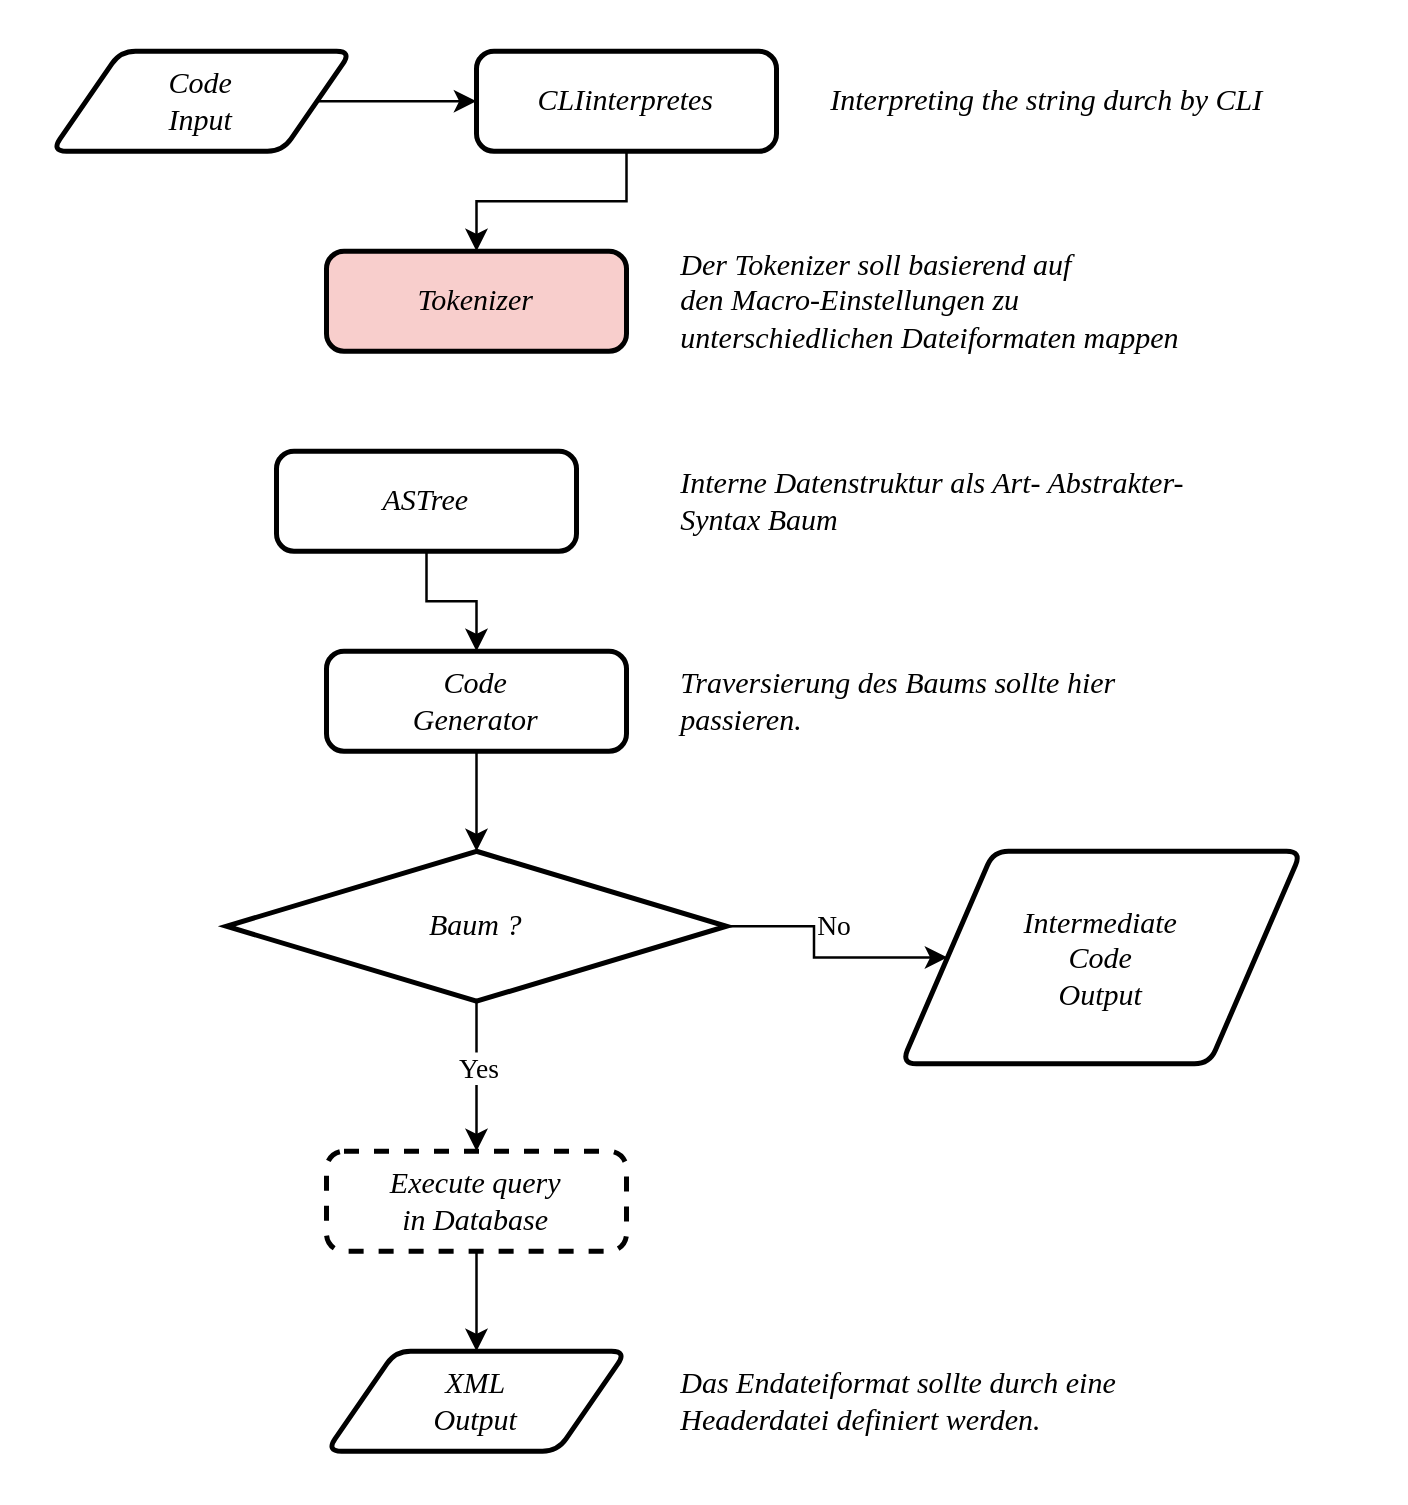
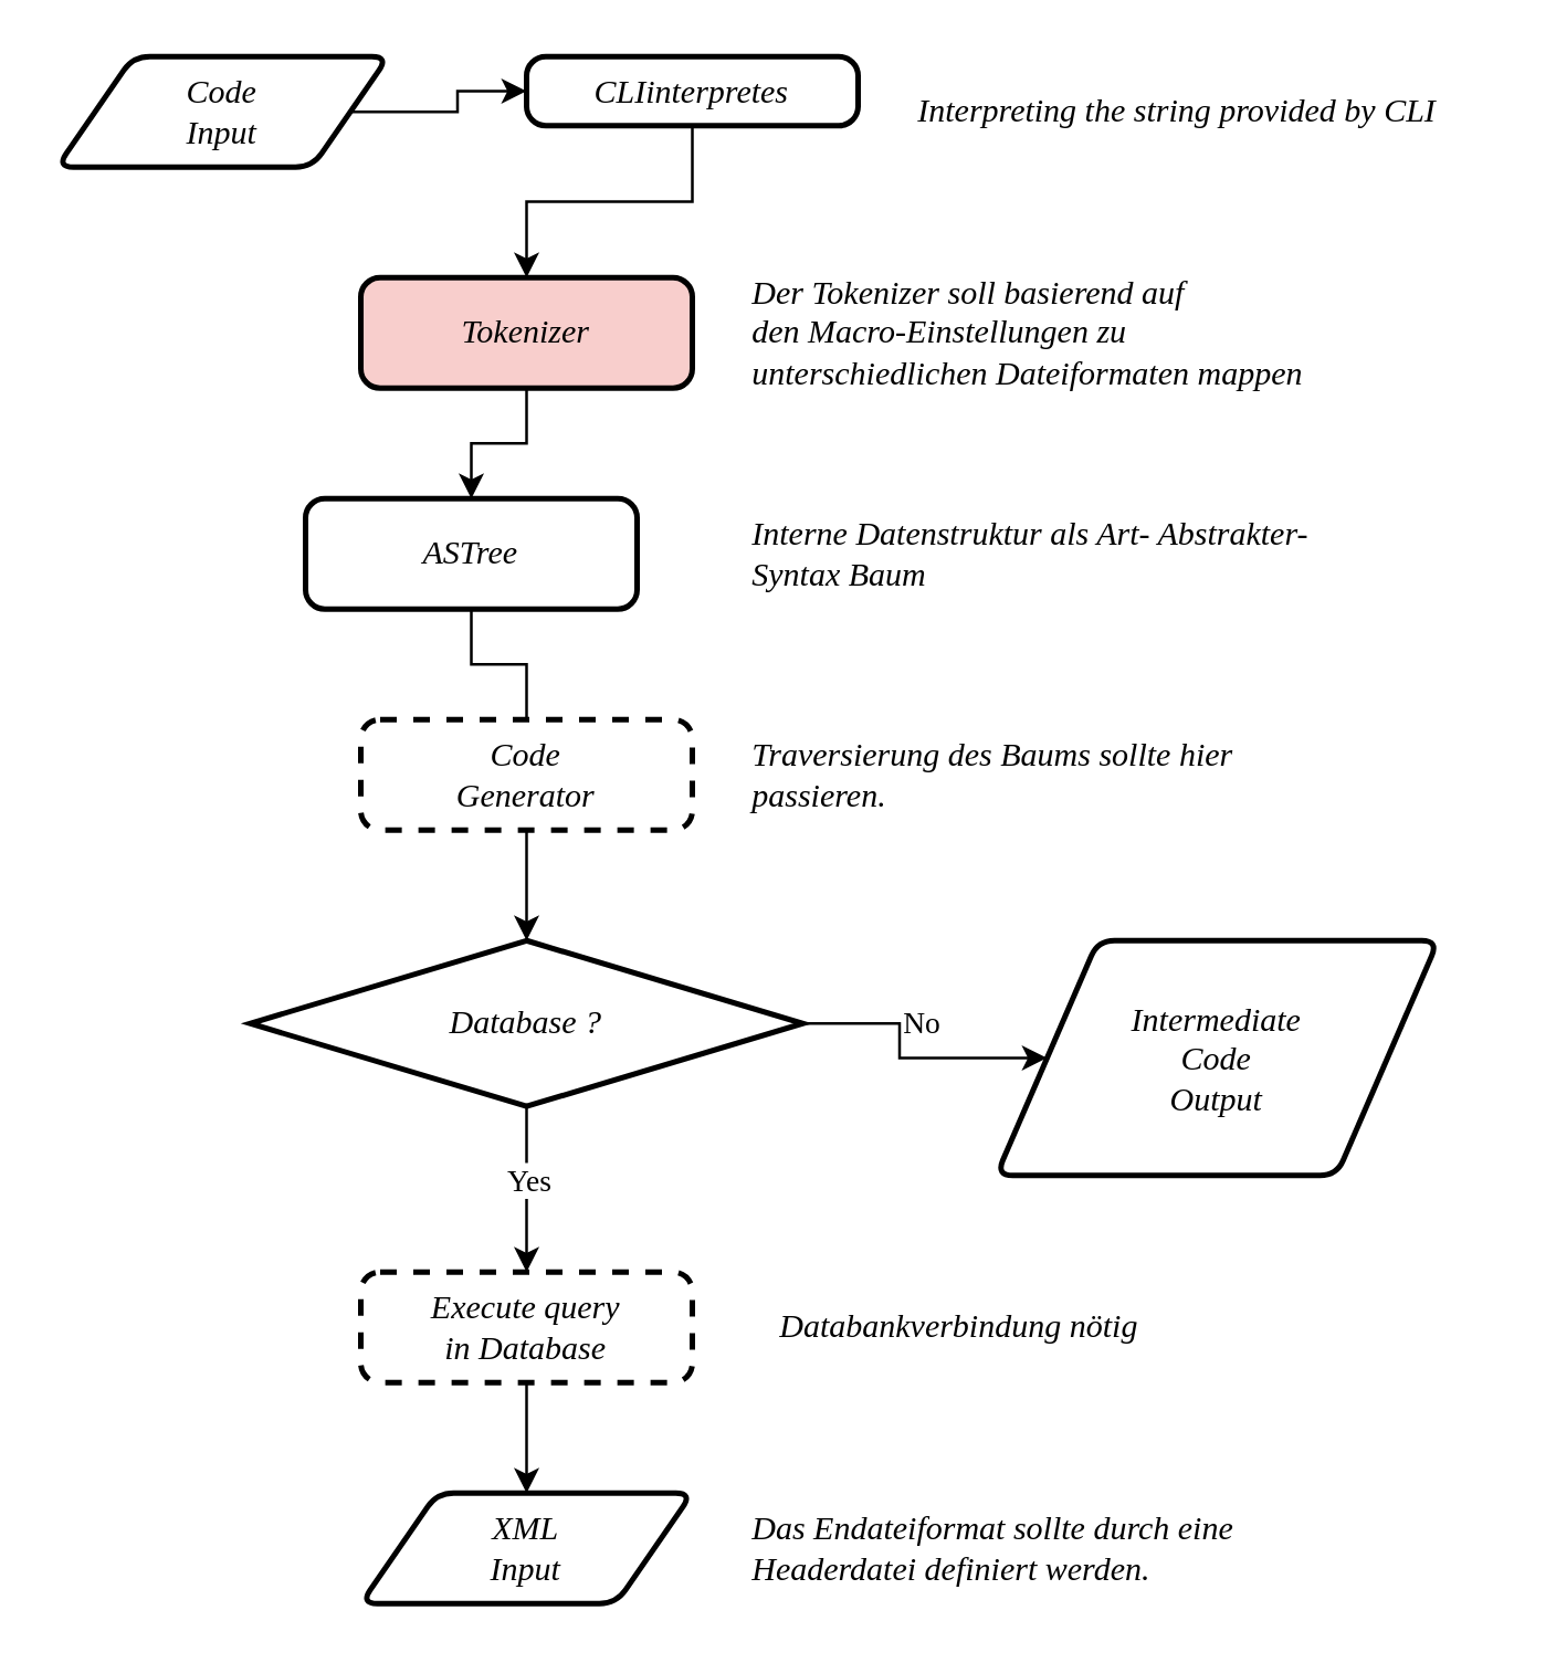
  <mxCell id="0" />
  <mxCell id="1" parent="0" />
  <mxCell id="2" style="edgeStyle=orthogonalEdgeStyle;rounded=0;orthogonalLoop=1;jettySize=auto;html=1;entryX=0;entryY=0.5;entryDx=0;entryDy=0;" edge="1" parent="1" source="3" target="25"><mxGeometry relative="1" as="geometry" /></mxCell>
  <mxCell id="3" value="&lt;font face=&quot;Times New Roman&quot;&gt;&lt;i&gt;Code&lt;br&gt;Input&lt;/i&gt;&lt;/font&gt;" style="shape=parallelogram;html=1;strokeWidth=2;perimeter=parallelogramPerimeter;whiteSpace=wrap;rounded=1;arcSize=12;size=0.23;" vertex="1" parent="1"><mxGeometry x="20" y="20" width="120" height="40" as="geometry" /></mxCell>
+ <mxCell id="4" style="edgeStyle=orthogonalEdgeStyle;rounded=0;orthogonalLoop=1;jettySize=auto;html=1;" edge="1" parent="1" source="5" target="7"><mxGeometry relative="1" as="geometry" /></mxCell>
  <mxCell id="5" value="&lt;i&gt;&lt;font face=&quot;Times New Roman&quot;&gt;Tokenizer&lt;/font&gt;&lt;/i&gt;" style="rounded=1;whiteSpace=wrap;html=1;absoluteArcSize=1;arcSize=14;strokeWidth=2;fillColor=#f8cecc;" vertex="1" parent="1"><mxGeometry x="130" y="100" width="120" height="40" as="geometry" /></mxCell>
- <mxCell id="6" style="edgeStyle=orthogonalEdgeStyle;rounded=0;orthogonalLoop=1;jettySize=auto;html=1;entryX=0.5;entryY=0;entryDx=0;entryDy=0;" edge="1" parent="1" source="7" target="8"><mxGeometry relative="1" as="geometry" /></mxCell>
+ <mxCell id="6" style="edgeStyle=orthogonalEdgeStyle;rounded=0;orthogonalLoop=1;jettySize=auto;html=1;entryX=0.5;entryY=0;entryDx=0;entryDy=0;endArrow=none;" edge="1" parent="1" source="7" target="8"><mxGeometry relative="1" as="geometry" /></mxCell>
  <mxCell id="7" value="&lt;i&gt;&lt;font face=&quot;Times New Roman&quot;&gt;ASTree&lt;/font&gt;&lt;/i&gt;" style="rounded=1;whiteSpace=wrap;html=1;absoluteArcSize=1;arcSize=14;strokeWidth=2;" vertex="1" parent="1"><mxGeometry x="110" y="180" width="120" height="40" as="geometry" /></mxCell>
- <mxCell id="8" value="&lt;i&gt;&lt;font face=&quot;Times New Roman&quot;&gt;Code&lt;br&gt;Generator&lt;/font&gt;&lt;/i&gt;" style="rounded=1;whiteSpace=wrap;html=1;absoluteArcSize=1;arcSize=14;strokeWidth=2;" vertex="1" parent="1"><mxGeometry x="130" y="260" width="120" height="40" as="geometry" /></mxCell>
+ <mxCell id="8" value="&lt;i&gt;&lt;font face=&quot;Times New Roman&quot;&gt;Code&lt;br&gt;Generator&lt;/font&gt;&lt;/i&gt;" style="rounded=1;whiteSpace=wrap;html=1;absoluteArcSize=1;arcSize=14;strokeWidth=2;dashed=1;" vertex="1" parent="1"><mxGeometry x="130" y="260" width="120" height="40" as="geometry" /></mxCell>
  <mxCell id="9" style="edgeStyle=orthogonalEdgeStyle;rounded=0;orthogonalLoop=1;jettySize=auto;html=1;entryX=0.5;entryY=0;entryDx=0;entryDy=0;" edge="1" parent="1" source="12" target="15"><mxGeometry relative="1" as="geometry" /></mxCell>
  <mxCell id="10" style="edgeStyle=orthogonalEdgeStyle;rounded=0;orthogonalLoop=1;jettySize=auto;html=1;entryX=0;entryY=0.5;entryDx=0;entryDy=0;" edge="1" parent="1" source="12" target="16"><mxGeometry relative="1" as="geometry" /></mxCell>
  <mxCell id="11" value="&lt;font face=&quot;Times New Roman&quot;&gt;No&lt;/font&gt;" style="edgeLabel;html=1;align=center;verticalAlign=middle;resizable=0;points=[];" vertex="1" connectable="0" parent="10"><mxGeometry x="-0.282" y="-1" relative="1" as="geometry"><mxPoint x="8" y="-2" as="offset" /></mxGeometry></mxCell>
- <mxCell id="12" value="&lt;i&gt;&lt;font face=&quot;Times New Roman&quot;&gt;Baum ?&lt;/font&gt;&lt;/i&gt;" style="strokeWidth=2;html=1;shape=mxgraph.flowchart.decision;whiteSpace=wrap;" vertex="1" parent="1"><mxGeometry x="90" y="340" width="200" height="60" as="geometry" /></mxCell>
+ <mxCell id="12" value="&lt;i&gt;&lt;font face=&quot;Times New Roman&quot;&gt;Database ?&lt;/font&gt;&lt;/i&gt;" style="strokeWidth=2;html=1;shape=mxgraph.flowchart.decision;whiteSpace=wrap;" vertex="1" parent="1"><mxGeometry x="90" y="340" width="200" height="60" as="geometry" /></mxCell>
  <mxCell id="13" style="edgeStyle=orthogonalEdgeStyle;rounded=0;orthogonalLoop=1;jettySize=auto;html=1;entryX=0.5;entryY=0;entryDx=0;entryDy=0;entryPerimeter=0;" edge="1" parent="1" source="8" target="12"><mxGeometry relative="1" as="geometry" /></mxCell>
  <mxCell id="14" style="edgeStyle=orthogonalEdgeStyle;rounded=0;orthogonalLoop=1;jettySize=auto;html=1;" edge="1" parent="1" source="15" target="17"><mxGeometry relative="1" as="geometry" /></mxCell>
  <mxCell id="15" value="&lt;font face=&quot;Times New Roman&quot;&gt;&lt;i&gt;Execute query&lt;br&gt;in Database&lt;/i&gt;&lt;/font&gt;" style="rounded=1;whiteSpace=wrap;html=1;absoluteArcSize=1;arcSize=14;strokeWidth=2;dashed=1;" vertex="1" parent="1"><mxGeometry x="130" y="460" width="120" height="40" as="geometry" /></mxCell>
  <mxCell id="16" value="&lt;div style=&quot;&quot;&gt;&lt;i style=&quot;font-family: &amp;quot;Times New Roman&amp;quot;; background-color: transparent; color: light-dark(rgb(0, 0, 0), rgb(255, 255, 255));&quot;&gt;Intermediate&lt;/i&gt;&lt;/div&gt;&lt;font face=&quot;Times New Roman&quot;&gt;&lt;div style=&quot;&quot;&gt;&lt;i style=&quot;background-color: transparent; color: light-dark(rgb(0, 0, 0), rgb(255, 255, 255));&quot;&gt;Code&lt;/i&gt;&lt;/div&gt;&lt;i&gt;&lt;div style=&quot;&quot;&gt;&lt;i style=&quot;background-color: transparent; color: light-dark(rgb(0, 0, 0), rgb(255, 255, 255));&quot;&gt;Output&lt;/i&gt;&lt;/div&gt;&lt;/i&gt;&lt;/font&gt;" style="shape=parallelogram;html=1;strokeWidth=2;perimeter=parallelogramPerimeter;whiteSpace=wrap;rounded=1;arcSize=12;size=0.23;align=center;" vertex="1" parent="1"><mxGeometry x="360" y="340" width="160" height="85" as="geometry" /></mxCell>
- <mxCell id="17" value="&lt;font face=&quot;Times New Roman&quot;&gt;&lt;i&gt;XML&lt;br&gt;Output&lt;br&gt;&lt;/i&gt;&lt;/font&gt;" style="shape=parallelogram;html=1;strokeWidth=2;perimeter=parallelogramPerimeter;whiteSpace=wrap;rounded=1;arcSize=12;size=0.23;" vertex="1" parent="1"><mxGeometry x="130" y="540" width="120" height="40" as="geometry" /></mxCell>
+ <mxCell id="17" value="&lt;font face=&quot;Times New Roman&quot;&gt;&lt;i&gt;XML&lt;br&gt;Input&lt;br&gt;&lt;/i&gt;&lt;/font&gt;" style="shape=parallelogram;html=1;strokeWidth=2;perimeter=parallelogramPerimeter;whiteSpace=wrap;rounded=1;arcSize=12;size=0.23;" vertex="1" parent="1"><mxGeometry x="130" y="540" width="120" height="40" as="geometry" /></mxCell>
  <mxCell id="18" value="&lt;font face=&quot;Times New Roman&quot;&gt;Yes&lt;/font&gt;" style="edgeLabel;html=1;align=center;verticalAlign=middle;resizable=0;points=[];" vertex="1" connectable="0" parent="1"><mxGeometry x="330.154" y="380" as="geometry"><mxPoint x="-140" y="46" as="offset" /></mxGeometry></mxCell>
  <mxCell id="19" value="&lt;i&gt;&lt;font face=&quot;Times New Roman&quot;&gt;Der Tokenizer soll basierend auf&amp;nbsp;&lt;br&gt;den Macro-Einstellungen zu unterschiedlichen Dateiformaten mappen&lt;/font&gt;&lt;/i&gt;" style="text;html=1;align=left;verticalAlign=middle;whiteSpace=wrap;rounded=0;" vertex="1" parent="1"><mxGeometry x="270" y="105" width="210" height="30" as="geometry" /></mxCell>
  <mxCell id="20" value="&lt;font face=&quot;Times New Roman&quot;&gt;&lt;i&gt;Das Endateiformat sollte durch eine Headerdatei definiert werden.&lt;/i&gt;&lt;/font&gt;" style="text;html=1;align=left;verticalAlign=middle;whiteSpace=wrap;rounded=0;" vertex="1" parent="1"><mxGeometry x="270" y="545" width="210" height="30" as="geometry" /></mxCell>
  <mxCell id="21" value="&lt;font face=&quot;Times New Roman&quot;&gt;&lt;i&gt;Traversierung des Baums sollte hier passieren.&amp;nbsp;&lt;/i&gt;&lt;/font&gt;" style="text;html=1;align=left;verticalAlign=middle;whiteSpace=wrap;rounded=0;" vertex="1" parent="1"><mxGeometry x="270" y="265" width="210" height="30" as="geometry" /></mxCell>
  <mxCell id="22" value="&lt;font face=&quot;Times New Roman&quot;&gt;&lt;i&gt;Interne Datenstruktur als Art- Abstrakter-Syntax Baum&lt;/i&gt;&lt;/font&gt;" style="text;html=1;align=left;verticalAlign=middle;whiteSpace=wrap;rounded=0;" vertex="1" parent="1"><mxGeometry x="270" y="185" width="210" height="30" as="geometry" /></mxCell>
+ <mxCell id="23" value="&lt;font face=&quot;Times New Roman&quot;&gt;&lt;i&gt;Databankverbindung nötig&lt;/i&gt;&lt;/font&gt;" style="text;html=1;align=left;verticalAlign=middle;whiteSpace=wrap;rounded=0;" vertex="1" parent="1"><mxGeometry x="280" y="465" width="210" height="30" as="geometry" /></mxCell>
  <mxCell id="24" style="edgeStyle=orthogonalEdgeStyle;rounded=0;orthogonalLoop=1;jettySize=auto;html=1;entryX=0.5;entryY=0;entryDx=0;entryDy=0;" edge="1" parent="1" source="25" target="5"><mxGeometry relative="1" as="geometry" /></mxCell>
- <mxCell id="25" value="&lt;i&gt;&lt;font face=&quot;Times New Roman&quot;&gt;CLIinterpretes&lt;/font&gt;&lt;/i&gt;" style="rounded=1;whiteSpace=wrap;html=1;absoluteArcSize=1;arcSize=14;strokeWidth=2;" vertex="1" parent="1"><mxGeometry x="190" y="20" width="120" height="40" as="geometry" /></mxCell>
- <mxCell id="26" value="&lt;font face=&quot;Times New Roman&quot;&gt;&lt;i&gt;Interpreting the string durch by CLI&lt;/i&gt;&lt;/font&gt;" style="text;html=1;align=left;verticalAlign=middle;whiteSpace=wrap;rounded=0;" vertex="1" parent="1"><mxGeometry x="330.15" y="25" width="210" height="30" as="geometry" /></mxCell>
+ <mxCell id="25" value="&lt;i&gt;&lt;font face=&quot;Times New Roman&quot;&gt;CLIinterpretes&lt;/font&gt;&lt;/i&gt;" style="rounded=1;whiteSpace=wrap;html=1;absoluteArcSize=1;arcSize=14;strokeWidth=2;" vertex="1" parent="1"><mxGeometry x="190" y="20" width="120" height="25" as="geometry" /></mxCell>
+ <mxCell id="26" value="&lt;font face=&quot;Times New Roman&quot;&gt;&lt;i&gt;Interpreting the string provided by CLI&lt;/i&gt;&lt;/font&gt;" style="text;html=1;align=left;verticalAlign=middle;whiteSpace=wrap;rounded=0;" vertex="1" parent="1"><mxGeometry x="330.15" y="25" width="210" height="30" as="geometry" /></mxCell>
